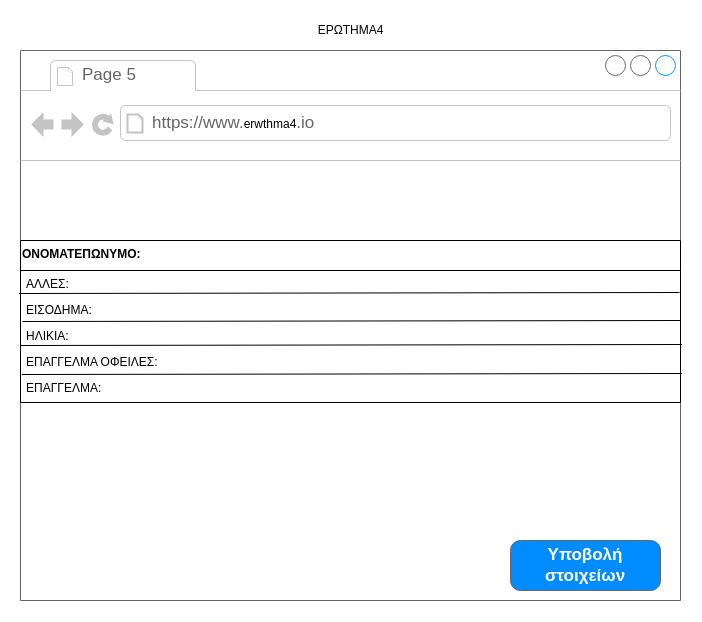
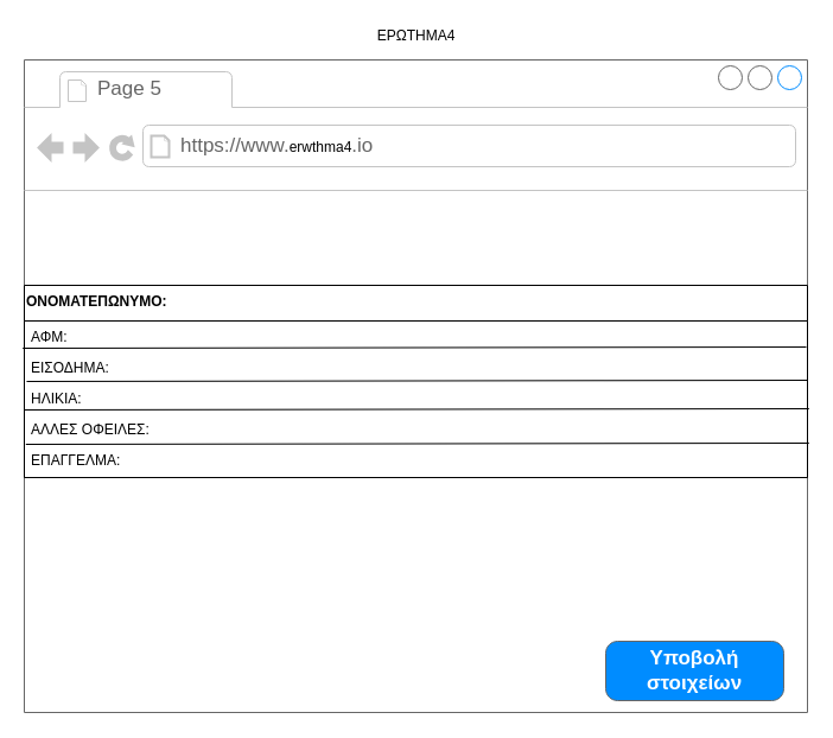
  <mxCell id="0" />
  <mxCell id="1" parent="0" />
  <mxCell id="2" value="" style="strokeWidth=1;shadow=0;dashed=0;align=center;html=1;shape=mxgraph.mockup.containers.browserWindow;rSize=0;strokeColor=#666666;strokeColor2=#008cff;strokeColor3=#c4c4c4;mainText=,;recursiveResize=0;" vertex="1" parent="1"><mxGeometry x="20" y="50" width="660" height="550" as="geometry" /></mxCell>
  <mxCell id="3" value="Page 5" style="strokeWidth=1;shadow=0;dashed=0;align=center;html=1;shape=mxgraph.mockup.containers.anchor;fontSize=17;fontColor=#666666;align=left;" vertex="1" parent="2"><mxGeometry x="60" y="12" width="110" height="26" as="geometry" /></mxCell>
  <mxCell id="4" value="https://www.&lt;span style=&quot;color: rgb(0 , 0 , 0) ; font-size: 12px ; text-align: center&quot;&gt;erwthma4&lt;/span&gt;.io" style="strokeWidth=1;shadow=0;dashed=0;align=center;html=1;shape=mxgraph.mockup.containers.anchor;rSize=0;fontSize=17;fontColor=#666666;align=left;" vertex="1" parent="2"><mxGeometry x="130" y="60" width="250" height="26" as="geometry" /></mxCell>
  <mxCell id="5" value="Υποβολή στοιχείων" style="strokeWidth=1;shadow=0;dashed=0;align=center;html=1;shape=mxgraph.mockup.buttons.button;strokeColor=#666666;fontColor=#ffffff;mainText=;buttonStyle=round;fontSize=17;fontStyle=1;fillColor=#008cff;whiteSpace=wrap;" vertex="1" parent="2"><mxGeometry x="490" y="490" width="150" height="50" as="geometry" /></mxCell>
  <mxCell id="6" value="ΟΝΟΜΑΤΕΠΩΝΥΜΟ: " style="swimlane;fontStyle=1;align=left;verticalAlign=top;childLayout=stackLayout;horizontal=1;startSize=30;horizontalStack=0;resizeParent=1;resizeParentMax=0;resizeLast=0;collapsible=1;marginBottom=0;" vertex="1" parent="2"><mxGeometry y="190" width="660" height="162" as="geometry" /></mxCell>
- <mxCell id="7" value="ΑΛΛΕΣ:" style="text;strokeColor=none;fillColor=none;align=left;verticalAlign=top;spacingLeft=4;spacingRight=4;overflow=hidden;rotatable=0;points=[[0,0.5],[1,0.5]];portConstraint=eastwest;" vertex="1" parent="6"><mxGeometry y="30" width="660" height="26" as="geometry" /></mxCell>
+ <mxCell id="7" value="ΑΦΜ:" style="text;strokeColor=none;fillColor=none;align=left;verticalAlign=top;spacingLeft=4;spacingRight=4;overflow=hidden;rotatable=0;points=[[0,0.5],[1,0.5]];portConstraint=eastwest;" vertex="1" parent="6"><mxGeometry y="30" width="660" height="26" as="geometry" /></mxCell>
  <mxCell id="8" value="ΕΙΣΟΔΗΜΑ:" style="text;strokeColor=none;fillColor=none;align=left;verticalAlign=top;spacingLeft=4;spacingRight=4;overflow=hidden;rotatable=0;points=[[0,0.5],[1,0.5]];portConstraint=eastwest;" vertex="1" parent="6"><mxGeometry y="56" width="660" height="26" as="geometry" /></mxCell>
  <mxCell id="9" value="ΗΛΙΚΙΑ: " style="text;strokeColor=none;fillColor=none;align=left;verticalAlign=top;spacingLeft=4;spacingRight=4;overflow=hidden;rotatable=0;points=[[0,0.5],[1,0.5]];portConstraint=eastwest;" vertex="1" parent="6"><mxGeometry y="82" width="660" height="26" as="geometry" /></mxCell>
- <mxCell id="10" value="ΕΠΑΓΓΕΛΜΑ ΟΦΕΙΛΕΣ:" style="text;strokeColor=none;fillColor=none;align=left;verticalAlign=top;spacingLeft=4;spacingRight=4;overflow=hidden;rotatable=0;points=[[0,0.5],[1,0.5]];portConstraint=eastwest;" vertex="1" parent="6"><mxGeometry y="108" width="660" height="26" as="geometry" /></mxCell>
+ <mxCell id="10" value="ΑΛΛΕΣ ΟΦΕΙΛΕΣ:" style="text;strokeColor=none;fillColor=none;align=left;verticalAlign=top;spacingLeft=4;spacingRight=4;overflow=hidden;rotatable=0;points=[[0,0.5],[1,0.5]];portConstraint=eastwest;" vertex="1" parent="6"><mxGeometry y="108" width="660" height="26" as="geometry" /></mxCell>
  <mxCell id="11" value="ΕΠΑΓΓΕΛΜΑ: " style="text;strokeColor=none;fillColor=none;align=left;verticalAlign=top;spacingLeft=4;spacingRight=4;overflow=hidden;rotatable=0;points=[[0,0.5],[1,0.5]];portConstraint=eastwest;" vertex="1" parent="6"><mxGeometry y="134" width="660" height="28" as="geometry" /></mxCell>
  <mxCell id="12" value="" style="endArrow=none;html=1;exitX=-0.002;exitY=-0.115;exitDx=0;exitDy=0;exitPerimeter=0;" edge="1" parent="6" source="8"><mxGeometry width="50" height="50" relative="1" as="geometry"><mxPoint x="380" y="-260" as="sourcePoint" /><mxPoint x="659" y="52" as="targetPoint" /></mxGeometry></mxCell>
  <mxCell id="13" value="" style="endArrow=none;html=1;exitX=0.003;exitY=-0.038;exitDx=0;exitDy=0;exitPerimeter=0;entryX=1;entryY=-0.077;entryDx=0;entryDy=0;entryPerimeter=0;" edge="1" parent="6" source="9" target="9"><mxGeometry width="50" height="50" relative="1" as="geometry"><mxPoint x="420" y="-240" as="sourcePoint" /><mxPoint x="470" y="-290" as="targetPoint" /></mxGeometry></mxCell>
  <mxCell id="14" value="" style="endArrow=none;html=1;exitX=0;exitY=-0.115;exitDx=0;exitDy=0;exitPerimeter=0;entryX=1.002;entryY=-0.154;entryDx=0;entryDy=0;entryPerimeter=0;" edge="1" parent="6" source="10" target="10"><mxGeometry width="50" height="50" relative="1" as="geometry"><mxPoint x="420" y="-270" as="sourcePoint" /><mxPoint x="470" y="-320" as="targetPoint" /></mxGeometry></mxCell>
  <mxCell id="15" value="" style="endArrow=none;html=1;exitX=0.002;exitY=0;exitDx=0;exitDy=0;exitPerimeter=0;entryX=1.002;entryY=-0.036;entryDx=0;entryDy=0;entryPerimeter=0;" edge="1" parent="6" source="11" target="11"><mxGeometry width="50" height="50" relative="1" as="geometry"><mxPoint x="400" y="-280" as="sourcePoint" /><mxPoint x="450" y="-330" as="targetPoint" /></mxGeometry></mxCell>
  <mxCell id="16" value="ΕΡΩΤΗΜΑ4" style="text;html=1;align=center;verticalAlign=middle;resizable=0;points=[];autosize=1;" vertex="1" parent="1"><mxGeometry x="310" y="20" width="80" height="20" as="geometry" /></mxCell>
